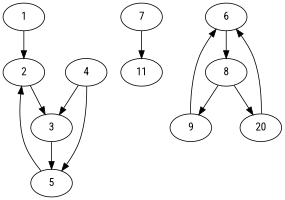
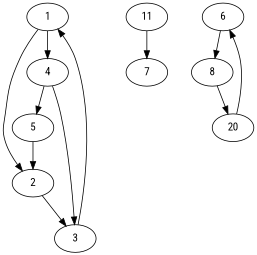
  digraph {
    fontname="Roboto Condensed"
    node [fontname="Roboto Condensed"]
    edge [fontname="Roboto Condensed"]
    1
    2
    4
    3
    5
    7
    11
    6
    8
-   9
    n11 [label=20]
    1 -> 2
+   1 -> 4
    2 -> 3
    4 -> 3
    4 -> 5
-   3 -> 5
+   3 -> 1
    5 -> 2
-   7 -> 11
+   11 -> 7
    6 -> 8
-   8 -> 9
    8 -> n11
-   9 -> 6
    n11 -> 6
  }
